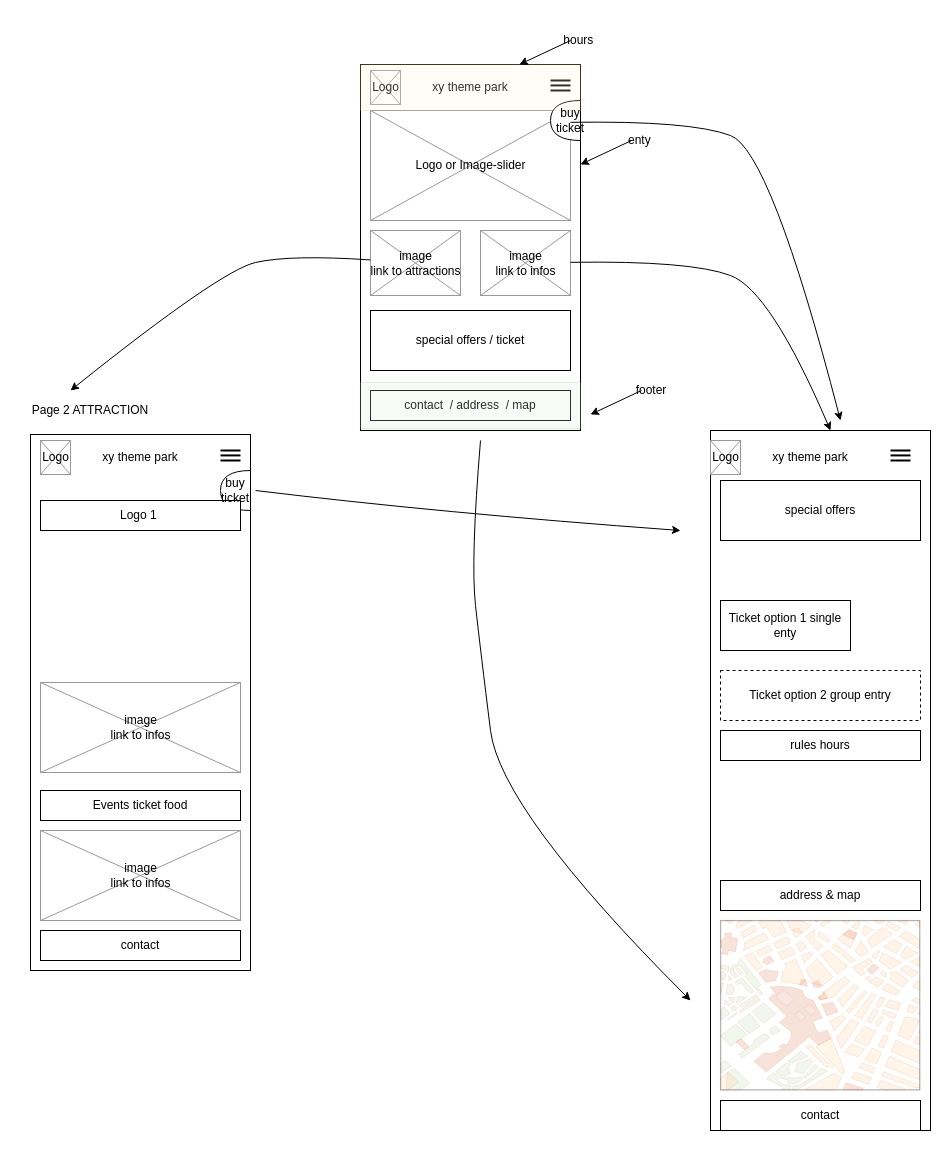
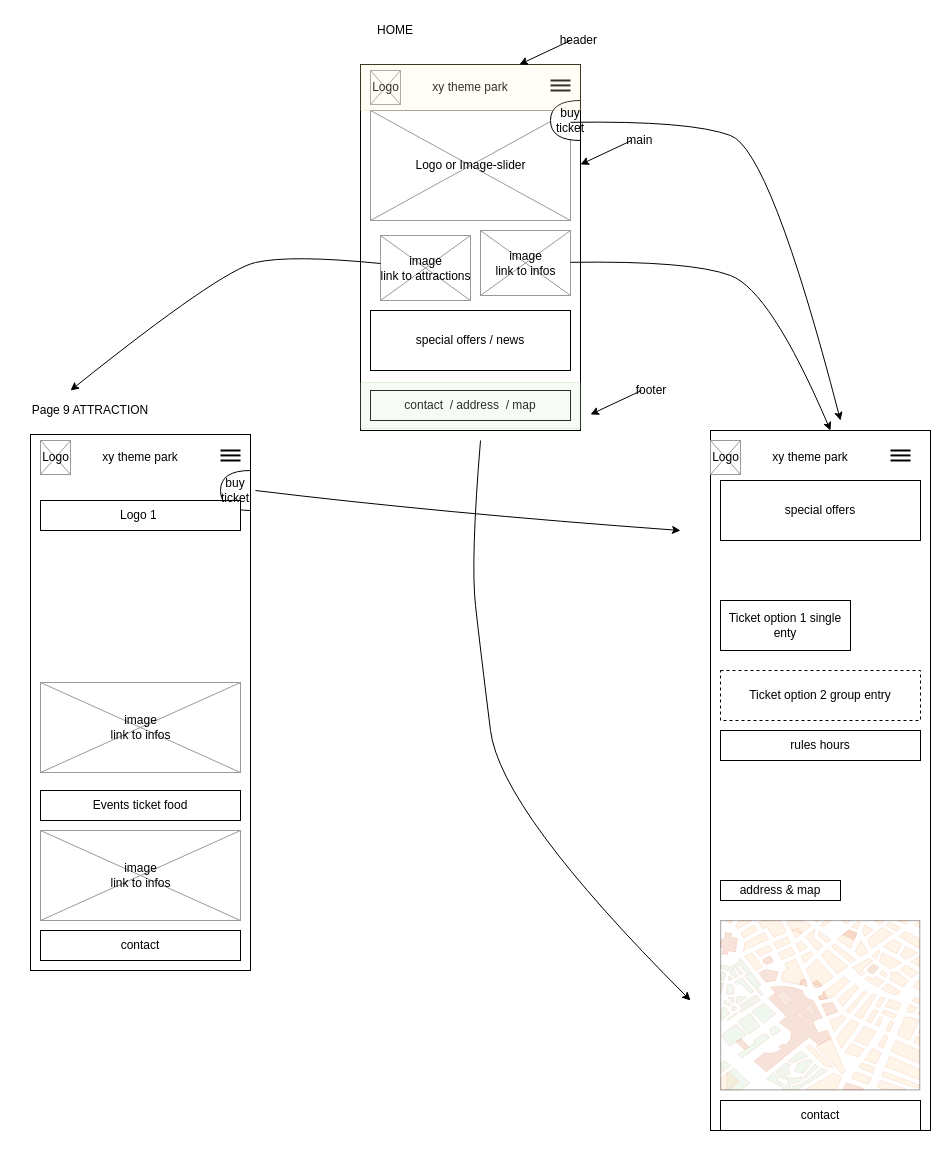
  <mxCell id="0" />
  <mxCell id="1" parent="0" />
  <mxCell id="2" value="" style="rounded=0;whiteSpace=wrap;html=1;labelBackgroundColor=none;opacity=20;fillColor=#ffe6cc;strokeColor=#d79b00;" parent="1" vertex="1"><mxGeometry x="360" y="110" width="220" height="270" as="geometry" /></mxCell>
  <mxCell id="3" value="" style="rounded=0;whiteSpace=wrap;html=1;verticalAlign=middle;" parent="1" vertex="1"><mxGeometry x="360" y="64" width="220" height="366" as="geometry" /></mxCell>
- <mxCell id="5" value="Page 2 ATTRACTION" style="text;html=1;strokeColor=none;fillColor=none;align=center;verticalAlign=middle;whiteSpace=wrap;rounded=0;" parent="1" vertex="1"><mxGeometry x="20" y="400" width="140" height="20" as="geometry" /></mxCell>
+ <mxCell id="4" value="HOME" style="text;html=1;strokeColor=none;fillColor=none;align=center;verticalAlign=middle;whiteSpace=wrap;rounded=0;" parent="1" vertex="1"><mxGeometry x="360" width="70" height="20" as="geometry" y="20" /></mxCell>
+ <mxCell id="5" value="Page 9 ATTRACTION" style="text;html=1;strokeColor=none;fillColor=none;align=center;verticalAlign=middle;whiteSpace=wrap;rounded=0;" parent="1" vertex="1"><mxGeometry x="20" y="400" width="140" height="20" as="geometry" /></mxCell>
  <mxCell id="6" value="Logo or Image-slider" style="verticalLabelPosition=middle;shadow=0;dashed=0;align=center;html=1;verticalAlign=middle;strokeWidth=1;shape=mxgraph.mockup.graphics.simpleIcon;strokeColor=#999999;fillColor=#ffffff;labelPosition=center;" parent="1" vertex="1"><mxGeometry x="370" y="110" width="200" height="110" as="geometry" /></mxCell>
- <mxCell id="7" value="image&lt;br&gt;link to attractions" style="verticalLabelPosition=middle;shadow=0;dashed=0;align=center;html=1;verticalAlign=middle;strokeWidth=1;shape=mxgraph.mockup.graphics.simpleIcon;strokeColor=#999999;fillColor=#ffffff;labelPosition=center;" parent="1" vertex="1"><mxGeometry x="370" y="230" width="90" height="65" as="geometry" /></mxCell>
+ <mxCell id="7" value="image&lt;br&gt;link to attractions" style="verticalLabelPosition=middle;shadow=0;dashed=0;align=center;html=1;verticalAlign=middle;strokeWidth=1;shape=mxgraph.mockup.graphics.simpleIcon;strokeColor=#999999;fillColor=#ffffff;labelPosition=center;" parent="1" vertex="1"><mxGeometry x="380" y="235" width="90" height="65" as="geometry" /></mxCell>
  <mxCell id="8" value="image&lt;br&gt;link to infos" style="verticalLabelPosition=middle;shadow=0;dashed=0;align=center;html=1;verticalAlign=middle;strokeWidth=1;shape=mxgraph.mockup.graphics.simpleIcon;strokeColor=#999999;fillColor=#ffffff;labelPosition=center;" parent="1" vertex="1"><mxGeometry x="480" y="230" width="90" height="65" as="geometry" /></mxCell>
  <mxCell id="9" value="&lt;div&gt;Logo&lt;/div&gt;" style="verticalLabelPosition=middle;shadow=0;dashed=0;align=center;html=1;verticalAlign=middle;strokeWidth=1;shape=mxgraph.mockup.graphics.simpleIcon;strokeColor=#999999;fillColor=#ffffff;labelPosition=center;" parent="1" vertex="1"><mxGeometry x="370" y="70" width="30" height="34" as="geometry" /></mxCell>
  <mxCell id="10" value="" style="endArrow=none;html=1;strokeWidth=2;" parent="1" edge="1"><mxGeometry width="50" height="50" relative="1" as="geometry"><mxPoint x="550" y="80" as="sourcePoint" /><mxPoint x="570" y="80" as="targetPoint" /></mxGeometry></mxCell>
  <mxCell id="11" value="" style="endArrow=none;html=1;strokeWidth=2;" parent="1" edge="1"><mxGeometry width="50" height="50" relative="1" as="geometry"><mxPoint x="550" y="84.92" as="sourcePoint" /><mxPoint x="570" y="84.92" as="targetPoint" /></mxGeometry></mxCell>
  <mxCell id="12" value="" style="endArrow=none;html=1;strokeWidth=2;" parent="1" edge="1"><mxGeometry width="50" height="50" relative="1" as="geometry"><mxPoint x="550" y="90" as="sourcePoint" /><mxPoint x="570" y="90" as="targetPoint" /></mxGeometry></mxCell>
  <mxCell id="13" value="" style="shape=or;whiteSpace=wrap;html=1;gradientColor=none;rotation=-180;" parent="1" vertex="1"><mxGeometry x="550" y="100" width="30" height="40" as="geometry" /></mxCell>
  <mxCell id="14" value="xy theme park" style="text;html=1;strokeColor=none;fillColor=none;align=center;verticalAlign=middle;whiteSpace=wrap;rounded=0;" parent="1" vertex="1"><mxGeometry x="420" y="77" width="100" height="20" as="geometry" /></mxCell>
- <mxCell id="15" value="special offers / ticket" style="rounded=0;whiteSpace=wrap;html=1;gradientColor=none;" parent="1" vertex="1"><mxGeometry x="370" y="310" width="200" height="60" as="geometry" /></mxCell>
+ <mxCell id="15" value="special offers / news" style="rounded=0;whiteSpace=wrap;html=1;gradientColor=none;" parent="1" vertex="1"><mxGeometry x="370" y="310" width="200" height="60" as="geometry" /></mxCell>
  <mxCell id="16" value="contact &amp;nbsp;/ address &amp;nbsp;/ map" style="rounded=0;whiteSpace=wrap;html=1;gradientColor=none;" parent="1" vertex="1"><mxGeometry x="370" y="390" width="200" height="30" as="geometry" /></mxCell>
  <mxCell id="17" value="" style="rounded=0;whiteSpace=wrap;html=1;verticalAlign=middle;" parent="1" vertex="1"><mxGeometry x="30" y="434" width="220" height="536" as="geometry" /></mxCell>
  <mxCell id="18" value="&lt;div&gt;Logo&lt;/div&gt;" style="verticalLabelPosition=middle;shadow=0;dashed=0;align=center;html=1;verticalAlign=middle;strokeWidth=1;shape=mxgraph.mockup.graphics.simpleIcon;strokeColor=#999999;fillColor=#ffffff;labelPosition=center;" parent="1" vertex="1"><mxGeometry x="40" y="440" width="30" height="34" as="geometry" /></mxCell>
  <mxCell id="19" value="" style="endArrow=none;html=1;strokeWidth=2;" parent="1" edge="1"><mxGeometry width="50" height="50" relative="1" as="geometry"><mxPoint x="220" y="450" as="sourcePoint" /><mxPoint x="240" y="450" as="targetPoint" /></mxGeometry></mxCell>
  <mxCell id="20" value="" style="endArrow=none;html=1;strokeWidth=2;" parent="1" edge="1"><mxGeometry width="50" height="50" relative="1" as="geometry"><mxPoint x="220" y="454.92" as="sourcePoint" /><mxPoint x="240" y="454.92" as="targetPoint" /></mxGeometry></mxCell>
  <mxCell id="21" value="" style="endArrow=none;html=1;strokeWidth=2;" parent="1" edge="1"><mxGeometry width="50" height="50" relative="1" as="geometry"><mxPoint x="220" y="460" as="sourcePoint" /><mxPoint x="240" y="460" as="targetPoint" /></mxGeometry></mxCell>
  <mxCell id="22" value="" style="shape=or;whiteSpace=wrap;html=1;gradientColor=none;rotation=-180;" parent="1" vertex="1"><mxGeometry x="220" y="470" width="30" height="40" as="geometry" /></mxCell>
  <mxCell id="23" value="xy theme park" style="text;html=1;strokeColor=none;fillColor=none;align=center;verticalAlign=middle;whiteSpace=wrap;rounded=0;" parent="1" vertex="1"><mxGeometry x="90" y="447" width="100" height="20" as="geometry" /></mxCell>
  <mxCell id="24" value="Logo 1&amp;nbsp;" style="rounded=0;whiteSpace=wrap;html=1;gradientColor=none;" parent="1" vertex="1"><mxGeometry x="40" y="500" width="200" height="30" as="geometry" /></mxCell>
  <mxCell id="25" value="" style="rounded=0;whiteSpace=wrap;html=1;verticalAlign=middle;" parent="1" vertex="1"><mxGeometry x="710" y="430" width="220" height="700" as="geometry" /></mxCell>
  <mxCell id="26" value="&lt;div&gt;Logo&lt;/div&gt;" style="verticalLabelPosition=middle;shadow=0;dashed=0;align=center;html=1;verticalAlign=middle;strokeWidth=1;shape=mxgraph.mockup.graphics.simpleIcon;strokeColor=#999999;fillColor=#ffffff;labelPosition=center;" parent="1" vertex="1"><mxGeometry x="710" y="440" width="30" height="34" as="geometry" /></mxCell>
  <mxCell id="27" value="" style="endArrow=none;html=1;strokeWidth=2;" parent="1" edge="1"><mxGeometry width="50" height="50" relative="1" as="geometry"><mxPoint x="890" y="450" as="sourcePoint" /><mxPoint x="910" y="450" as="targetPoint" /></mxGeometry></mxCell>
  <mxCell id="28" value="" style="endArrow=none;html=1;strokeWidth=2;" parent="1" edge="1"><mxGeometry width="50" height="50" relative="1" as="geometry"><mxPoint x="890" y="454.92" as="sourcePoint" /><mxPoint x="910" y="454.92" as="targetPoint" /></mxGeometry></mxCell>
  <mxCell id="29" value="" style="endArrow=none;html=1;strokeWidth=2;" parent="1" edge="1"><mxGeometry width="50" height="50" relative="1" as="geometry"><mxPoint x="890" y="460" as="sourcePoint" /><mxPoint x="910" y="460" as="targetPoint" /></mxGeometry></mxCell>
  <mxCell id="30" value="xy theme park" style="text;html=1;strokeColor=none;fillColor=none;align=center;verticalAlign=middle;whiteSpace=wrap;rounded=0;" parent="1" vertex="1"><mxGeometry x="760" y="447" width="100" height="20" as="geometry" /></mxCell>
  <mxCell id="31" value="special offers" style="rounded=0;whiteSpace=wrap;html=1;gradientColor=none;" parent="1" vertex="1"><mxGeometry x="720" y="480" width="200" height="60" as="geometry" /></mxCell>
  <mxCell id="32" value="" style="rounded=0;whiteSpace=wrap;html=1;labelBackgroundColor=none;opacity=20;fillColor=#fff2cc;strokeColor=#d6b656;" parent="1" vertex="1"><mxGeometry x="360" y="64" width="220" height="46" as="geometry" /></mxCell>
  <mxCell id="33" value="" style="endArrow=classic;html=1;strokeWidth=1;" parent="1" target="32" edge="1"><mxGeometry width="50" height="50" relative="1" as="geometry"><mxPoint x="570" y="40" as="sourcePoint" /><mxPoint x="680" y="54" as="targetPoint" /><Array as="points" /></mxGeometry></mxCell>
- <mxCell id="34" value="hours&amp;nbsp;" style="text;html=1;strokeColor=none;fillColor=none;align=center;verticalAlign=middle;whiteSpace=wrap;rounded=0;labelBackgroundColor=none;opacity=20;" parent="1" vertex="1"><mxGeometry x="560" y="30" width="40" height="20" as="geometry" /></mxCell>
+ <mxCell id="34" value="header&amp;nbsp;" style="text;html=1;strokeColor=none;fillColor=none;align=center;verticalAlign=middle;whiteSpace=wrap;rounded=0;labelBackgroundColor=none;opacity=20;" parent="1" vertex="1"><mxGeometry x="560" y="30" width="40" height="20" as="geometry" /></mxCell>
  <mxCell id="35" value="" style="endArrow=classic;html=1;strokeWidth=1;" parent="1" edge="1"><mxGeometry width="50" height="50" relative="1" as="geometry"><mxPoint x="631.06" y="140" as="sourcePoint" /><mxPoint x="579.996" y="164" as="targetPoint" /><Array as="points" /></mxGeometry></mxCell>
- <mxCell id="36" value="enty&amp;nbsp;" style="text;html=1;strokeColor=none;fillColor=none;align=center;verticalAlign=middle;whiteSpace=wrap;rounded=0;labelBackgroundColor=none;opacity=20;" parent="1" vertex="1"><mxGeometry x="621.06" y="130" width="40" height="20" as="geometry" /></mxCell>
+ <mxCell id="36" value="main&amp;nbsp;" style="text;html=1;strokeColor=none;fillColor=none;align=center;verticalAlign=middle;whiteSpace=wrap;rounded=0;labelBackgroundColor=none;opacity=20;" parent="1" vertex="1"><mxGeometry x="621.06" y="130" width="40" height="20" as="geometry" /></mxCell>
  <mxCell id="37" value="" style="endArrow=classic;html=1;strokeWidth=1;" parent="1" edge="1"><mxGeometry width="50" height="50" relative="1" as="geometry"><mxPoint x="641.06" y="390" as="sourcePoint" /><mxPoint x="589.996" y="414" as="targetPoint" /><Array as="points" /></mxGeometry></mxCell>
  <mxCell id="38" value="footer" style="text;html=1;strokeColor=none;fillColor=none;align=center;verticalAlign=middle;whiteSpace=wrap;rounded=0;labelBackgroundColor=none;opacity=20;" parent="1" vertex="1"><mxGeometry x="631.06" y="380" width="40" height="20" as="geometry" /></mxCell>
  <mxCell id="39" value="" style="rounded=0;whiteSpace=wrap;html=1;labelBackgroundColor=none;opacity=20;fillColor=#d5e8d4;strokeColor=#82b366;" parent="1" vertex="1"><mxGeometry x="360" y="382" width="220" height="46" as="geometry" /></mxCell>
  <mxCell id="40" value="" style="curved=1;endArrow=classic;html=1;strokeWidth=1;" parent="1" source="7" edge="1"><mxGeometry width="50" height="50" relative="1" as="geometry"><mxPoint x="190" y="230" as="sourcePoint" /><mxPoint x="70" y="390" as="targetPoint" /><Array as="points"><mxPoint x="290" y="254" /><mxPoint x="220" y="270" /></Array></mxGeometry></mxCell>
  <mxCell id="41" value="" style="curved=1;endArrow=classic;html=1;strokeWidth=1;" parent="1" source="8" edge="1"><mxGeometry width="50" height="50" relative="1" as="geometry"><mxPoint x="610" y="259" as="sourcePoint" /><mxPoint x="830" y="430" as="targetPoint" /><Array as="points"><mxPoint x="690" y="260" /><mxPoint x="770" y="290" /></Array></mxGeometry></mxCell>
  <mxCell id="42" value="buy ticket" style="text;html=1;strokeColor=none;fillColor=none;align=center;verticalAlign=middle;whiteSpace=wrap;rounded=0;labelBackgroundColor=none;opacity=20;" parent="1" vertex="1"><mxGeometry x="550" y="110" width="40" height="20" as="geometry" /></mxCell>
  <mxCell id="43" value="buy ticket" style="text;html=1;strokeColor=none;fillColor=none;align=center;verticalAlign=middle;whiteSpace=wrap;rounded=0;labelBackgroundColor=none;opacity=20;" parent="1" vertex="1"><mxGeometry x="215" y="480" width="40" height="20" as="geometry" /></mxCell>
  <mxCell id="44" value="image&lt;br&gt;link to infos" style="verticalLabelPosition=middle;shadow=0;dashed=0;align=center;html=1;verticalAlign=middle;strokeWidth=1;shape=mxgraph.mockup.graphics.simpleIcon;strokeColor=#999999;fillColor=#ffffff;labelPosition=center;" parent="1" vertex="1"><mxGeometry x="40" y="682" width="200" height="90" as="geometry" /></mxCell>
  <mxCell id="45" value="image&lt;br&gt;link to infos" style="verticalLabelPosition=middle;shadow=0;dashed=0;align=center;html=1;verticalAlign=middle;strokeWidth=1;shape=mxgraph.mockup.graphics.simpleIcon;strokeColor=#999999;fillColor=#ffffff;labelPosition=center;" parent="1" vertex="1"><mxGeometry x="40" y="830" width="200" height="90" as="geometry" /></mxCell>
  <mxCell id="46" value="Events ticket food" style="rounded=0;whiteSpace=wrap;html=1;gradientColor=none;" parent="1" vertex="1"><mxGeometry x="40" y="790" width="200" height="30" as="geometry" /></mxCell>
  <mxCell id="47" value="" style="curved=1;endArrow=classic;html=1;strokeWidth=1;" parent="1" edge="1"><mxGeometry width="50" height="50" relative="1" as="geometry"><mxPoint x="570" y="121.818" as="sourcePoint" /><mxPoint x="840" y="420" as="targetPoint" /><Array as="points"><mxPoint x="690" y="120" /><mxPoint x="770" y="150" /></Array></mxGeometry></mxCell>
  <mxCell id="48" value="" style="curved=1;endArrow=classic;html=1;strokeWidth=1;startArrow=none;exitX=1;exitY=0.5;exitDx=0;exitDy=0;" parent="1" source="43" edge="1"><mxGeometry width="50" height="50" relative="1" as="geometry"><mxPoint x="370" y="513" as="sourcePoint" /><mxPoint x="680" y="530" as="targetPoint" /><Array as="points"><mxPoint x="440" y="512.5" /></Array></mxGeometry></mxCell>
  <mxCell id="49" value="" style="verticalLabelPosition=bottom;shadow=0;dashed=0;align=center;html=1;verticalAlign=top;strokeWidth=1;shape=mxgraph.mockup.misc.map;labelBackgroundColor=none;gradientColor=none;opacity=20;" parent="1" vertex="1"><mxGeometry x="720" y="920" width="200" height="170" as="geometry" /></mxCell>
  <mxCell id="50" value="" style="curved=1;endArrow=classic;html=1;strokeWidth=1;" parent="1" edge="1"><mxGeometry width="50" height="50" relative="1" as="geometry"><mxPoint x="480" y="440" as="sourcePoint" /><mxPoint x="690" y="1000" as="targetPoint" /><Array as="points"><mxPoint x="470" y="560" /><mxPoint x="480" y="650" /><mxPoint x="500" y="810" /></Array></mxGeometry></mxCell>
- <mxCell id="51" value="address &amp;amp; map" style="rounded=0;whiteSpace=wrap;html=1;gradientColor=none;" parent="1" vertex="1"><mxGeometry x="720" y="880" width="200" height="30" as="geometry" /></mxCell>
+ <mxCell id="51" value="address &amp;amp; map" style="rounded=0;whiteSpace=wrap;html=1;gradientColor=none;" parent="1" vertex="1"><mxGeometry x="720" y="880" width="120" height="20" as="geometry" /></mxCell>
  <mxCell id="52" value="rules hours" style="rounded=0;whiteSpace=wrap;html=1;gradientColor=none;" parent="1" vertex="1"><mxGeometry x="720" y="730" width="200" height="30" as="geometry" /></mxCell>
  <mxCell id="53" value="Ticket option 1 single enty" style="rounded=0;whiteSpace=wrap;html=1;gradientColor=none;" parent="1" vertex="1"><mxGeometry x="720" y="600" width="130" height="50" as="geometry" /></mxCell>
  <mxCell id="54" value="Ticket option 2 group entry" style="rounded=0;whiteSpace=wrap;html=1;gradientColor=none;dashed=1;" parent="1" vertex="1"><mxGeometry x="720" y="670" width="200" height="50" as="geometry" /></mxCell>
  <mxCell id="55" value="contact" style="rounded=0;whiteSpace=wrap;html=1;gradientColor=none;" parent="1" vertex="1"><mxGeometry x="720" y="1100" width="200" height="30" as="geometry" /></mxCell>
  <mxCell id="56" value="contact" style="rounded=0;whiteSpace=wrap;html=1;gradientColor=none;" parent="1" vertex="1"><mxGeometry x="40" y="930" width="200" height="30" as="geometry" /></mxCell>
